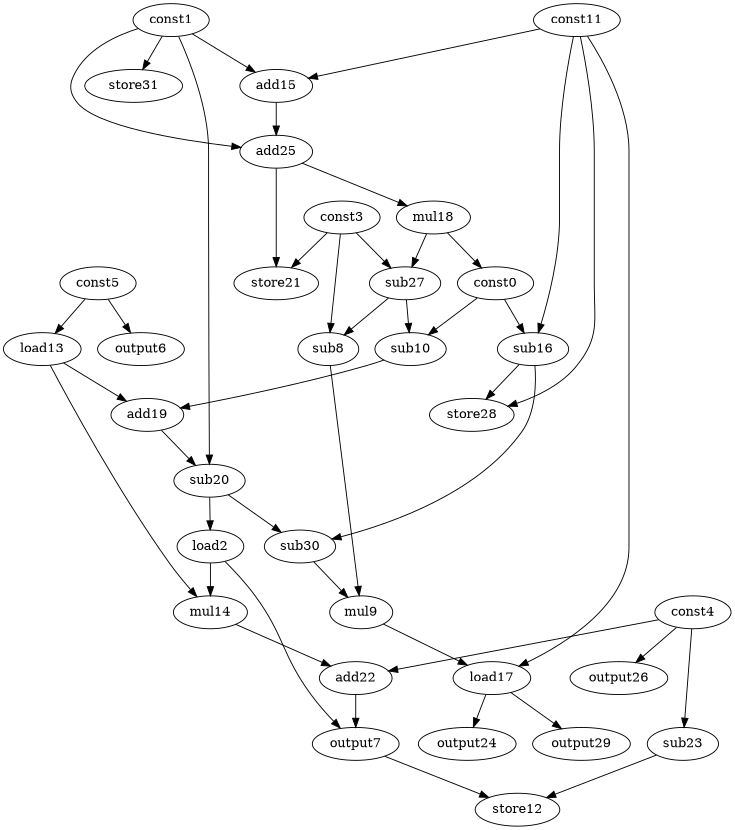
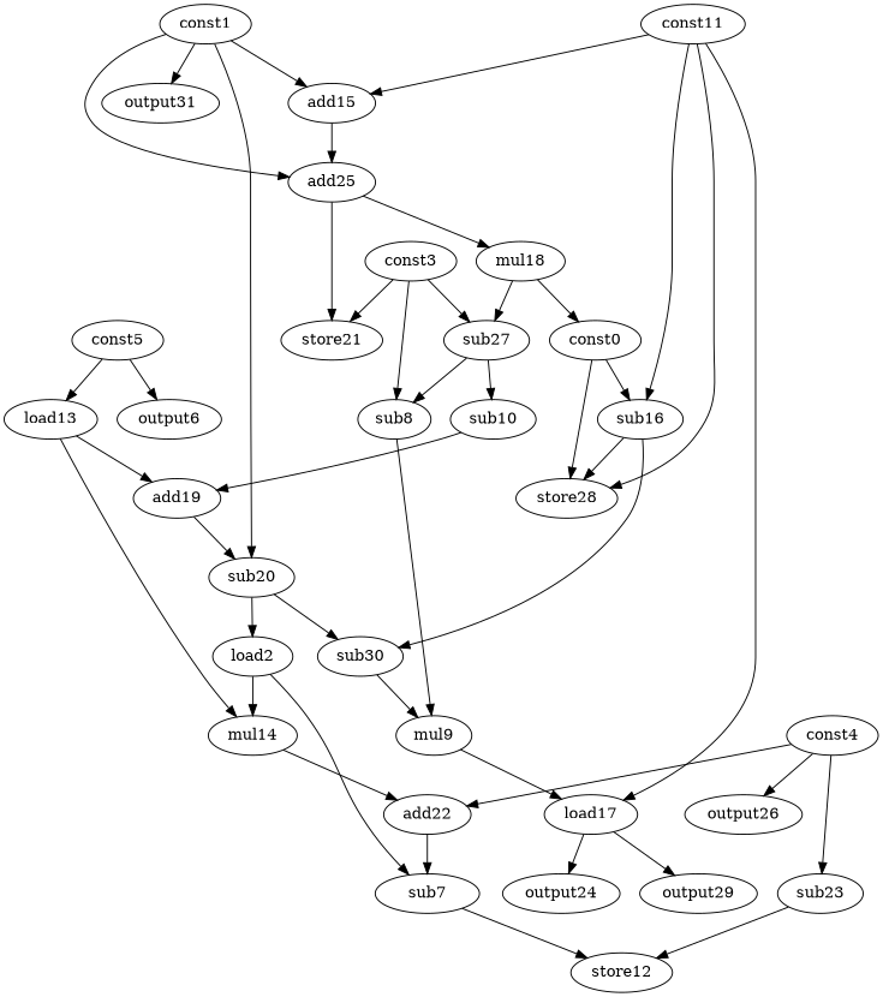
  digraph {
    node [opcode=sub]
    edge [operand=0]
    const0 [opcode=const]
    sub10
    sub16
    add19 [opcode=add]
    store28 [opcode=store]
    sub30
    mul18 [opcode=mul]
    sub27
    const1 [opcode=const]
    add15 [opcode=add]
    sub20
    add25 [opcode=add]
-   output31 [opcode=output label=store31]
+   output31 [opcode=output]
    load2 [opcode=load]
    store21 [opcode=store]
-   sub7 [label=output7]
+   sub7
    mul14 [opcode=mul]
    store12 [opcode=store]
    add22 [opcode=add]
    const3 [opcode=const]
    sub8
    mul9 [opcode=mul]
    const4 [opcode=const]
    sub23
    output26 [opcode=output]
    const5 [opcode=const]
    output6 [opcode=output]
    load13 [opcode=load]
    load17 [opcode=load]
    output24 [opcode=output]
    output29 [opcode=output]
    const11 [opcode=const]
-   const0 -> sub10
+   const0 -> store28
    const0 -> sub16
    sub10 -> add19
    sub16 -> store28
    sub16 -> sub30
    add19 -> sub20 [operand=1]
    sub30 -> mul9 [operand=1]
    mul18 -> const0
    mul18 -> sub27
    sub27 -> sub10 [operand=1]
    sub27 -> sub8
    const1 -> add15
    const1 -> sub20
    const1 -> add25
    const1 -> output31
    add15 -> add25 [operand=1]
    sub20 -> sub30 [operand=1]
    sub20 -> load2
    add25 -> mul18 [operand=1]
    add25 -> store21
    load2 -> sub7
    load2 -> mul14
    sub7 -> store12 [operand=1]
    mul14 -> add22 [operand=1]
    add22 -> sub7 [operand=1]
    const3 -> sub27 [operand=1]
    const3 -> store21 [operand=1]
    const3 -> sub8 [operand=1]
    sub8 -> mul9
    mul9 -> load17
    const4 -> add22
    const4 -> sub23 [operand=1]
    const4 -> output26
    sub23 -> store12
    const5 -> output6
    const5 -> load13
    load13 -> add19 [operand=1]
    load13 -> mul14 [operand=1]
    load17 -> output24
    load17 -> output29
    const11 -> sub16 [operand=1]
    const11 -> store28 [operand=1]
    const11 -> add15 [operand=1]
    const11 -> load17
  }
